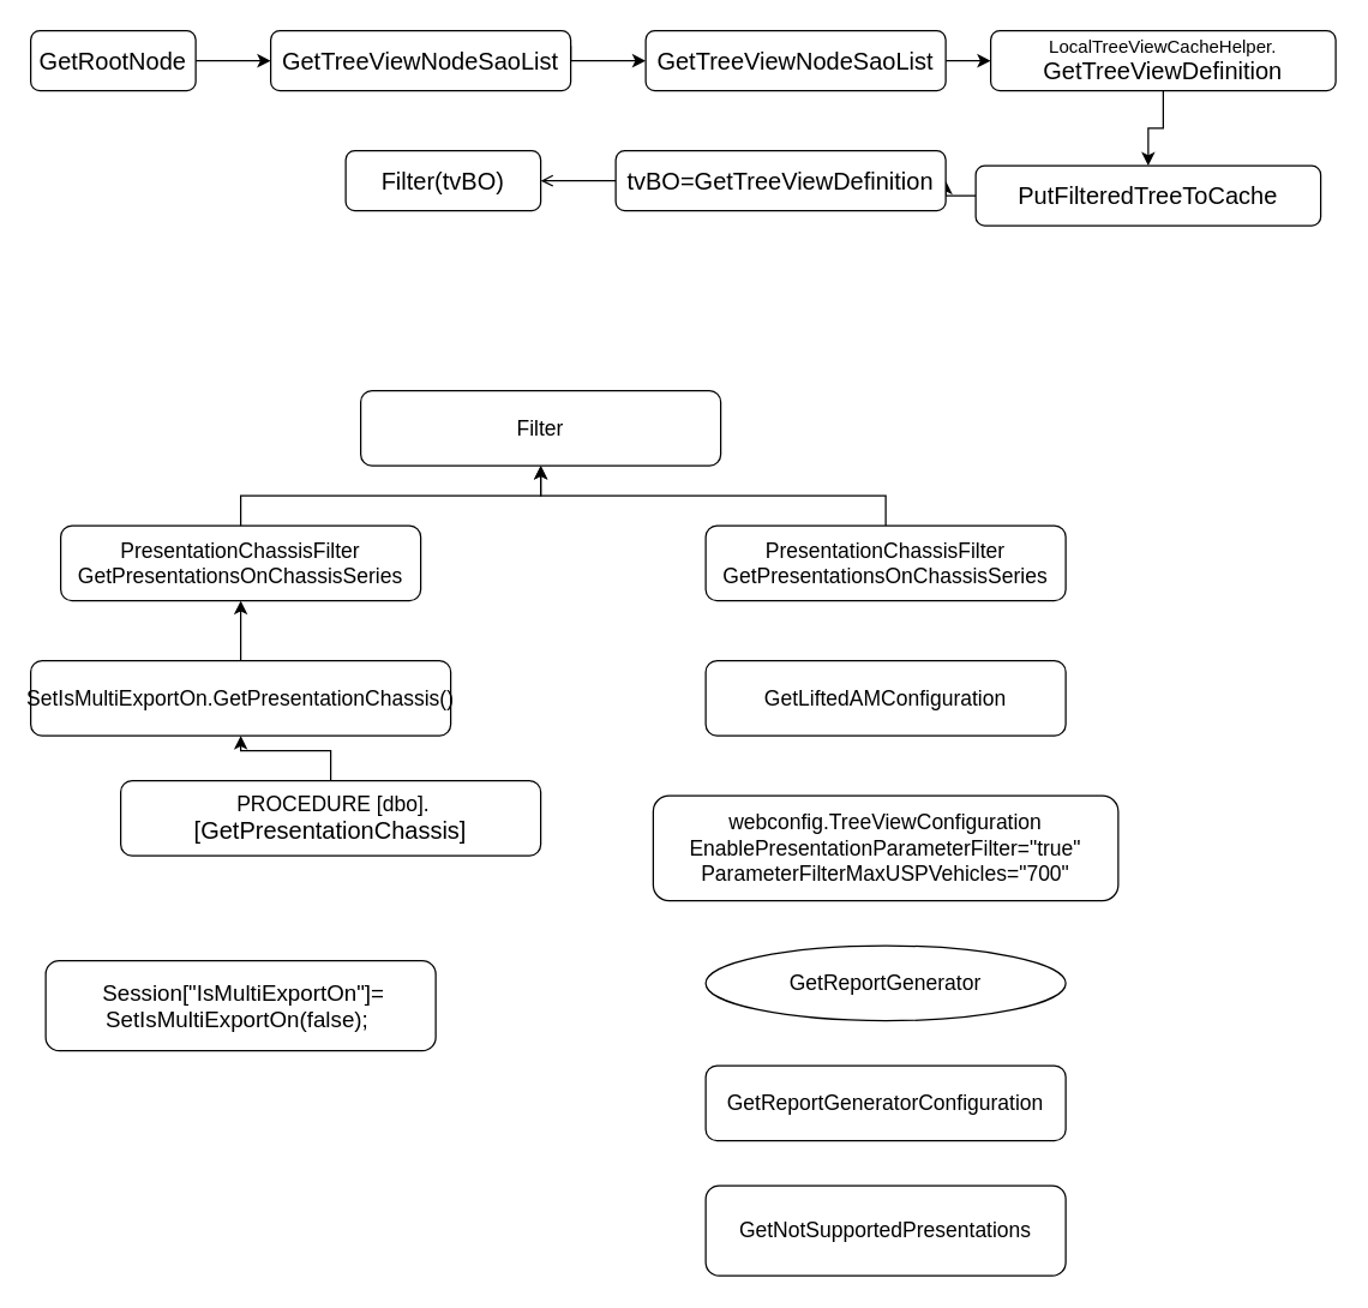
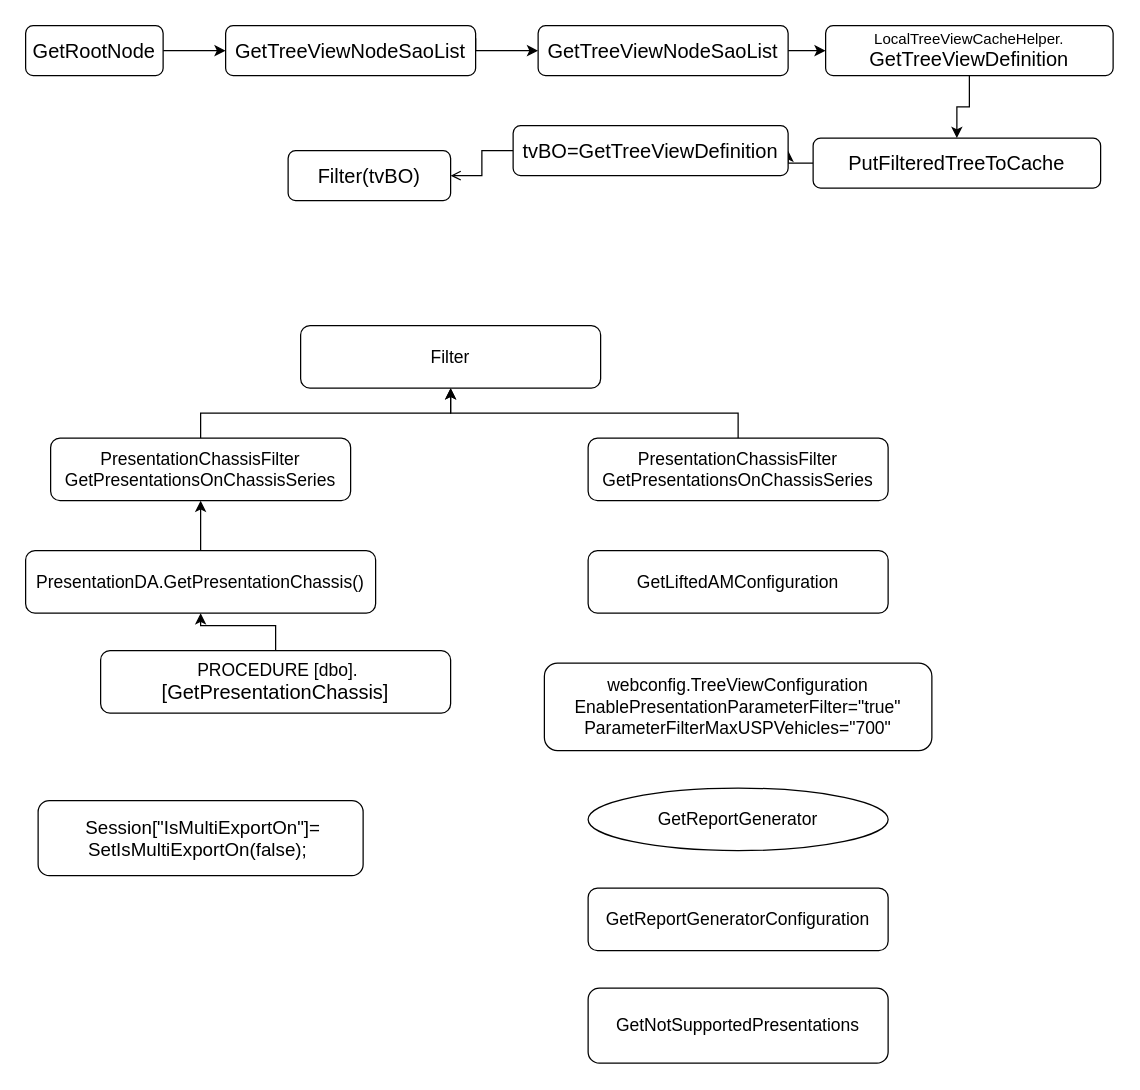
  <mxCell id="0" />
  <mxCell id="1" parent="0" />
  <mxCell id="2" style="edgeStyle=orthogonalEdgeStyle;rounded=0;orthogonalLoop=1;jettySize=auto;html=1;exitX=1;exitY=0.5;exitDx=0;exitDy=0;" edge="1" parent="1" source="3" target="5"><mxGeometry relative="1" as="geometry" /></mxCell>
  <mxCell id="3" value="&lt;font style=&quot;font-size: 16px;&quot;&gt;GetRootNode&lt;/font&gt;" style="rounded=1;whiteSpace=wrap;html=1;" vertex="1" parent="1"><mxGeometry x="20" y="20" width="110" height="40" as="geometry" /></mxCell>
  <mxCell id="4" style="edgeStyle=orthogonalEdgeStyle;rounded=0;orthogonalLoop=1;jettySize=auto;html=1;exitX=1;exitY=0.25;exitDx=0;exitDy=0;entryX=0;entryY=0.5;entryDx=0;entryDy=0;" edge="1" parent="1" source="5" target="7"><mxGeometry relative="1" as="geometry"><Array as="points"><mxPoint x="380" y="40" /></Array></mxGeometry></mxCell>
  <mxCell id="5" value="&lt;font style=&quot;font-size: 16px;&quot;&gt;GetTreeViewNodeSaoList&lt;/font&gt;" style="rounded=1;whiteSpace=wrap;html=1;" vertex="1" parent="1"><mxGeometry x="180" y="20" width="200" height="40" as="geometry" /></mxCell>
  <mxCell id="6" style="edgeStyle=orthogonalEdgeStyle;rounded=0;orthogonalLoop=1;jettySize=auto;html=1;" edge="1" parent="1" source="7" target="9"><mxGeometry relative="1" as="geometry" /></mxCell>
  <mxCell id="7" value="&lt;font style=&quot;font-size: 16px;&quot;&gt;GetTreeViewNodeSaoList&lt;/font&gt;" style="rounded=1;whiteSpace=wrap;html=1;" vertex="1" parent="1"><mxGeometry x="430" y="20" width="200" height="40" as="geometry" /></mxCell>
  <mxCell id="8" style="edgeStyle=orthogonalEdgeStyle;rounded=0;orthogonalLoop=1;jettySize=auto;html=1;exitX=0.5;exitY=1;exitDx=0;exitDy=0;entryX=0.5;entryY=0;entryDx=0;entryDy=0;" edge="1" parent="1" source="9" target="11"><mxGeometry relative="1" as="geometry" /></mxCell>
  <mxCell id="9" value="LocalTreeViewCacheHelper.&lt;br style=&quot;border-color: var(--border-color);&quot;&gt;&lt;font style=&quot;border-color: var(--border-color); font-size: 16px;&quot;&gt;GetTreeViewDefinition&lt;/font&gt;" style="rounded=1;whiteSpace=wrap;html=1;" vertex="1" parent="1"><mxGeometry x="660" y="20" width="230" height="40" as="geometry" /></mxCell>
  <mxCell id="10" style="edgeStyle=orthogonalEdgeStyle;rounded=0;orthogonalLoop=1;jettySize=auto;html=1;exitX=0;exitY=0.5;exitDx=0;exitDy=0;entryX=1;entryY=0.5;entryDx=0;entryDy=0;" edge="1" parent="1" source="11" target="13"><mxGeometry relative="1" as="geometry" /></mxCell>
  <mxCell id="11" value="&lt;font style=&quot;&quot;&gt;&lt;font style=&quot;font-size: 16px;&quot;&gt;PutFilteredTreeToCache&lt;/font&gt;&lt;br&gt;&lt;/font&gt;" style="rounded=1;whiteSpace=wrap;html=1;" vertex="1" parent="1"><mxGeometry x="650" y="110" width="230" height="40" as="geometry" /></mxCell>
  <mxCell id="12" value="" style="edgeStyle=orthogonalEdgeStyle;rounded=0;orthogonalLoop=1;jettySize=auto;html=1;endArrow=open;" edge="1" parent="1" source="13" target="14"><mxGeometry relative="1" as="geometry" /></mxCell>
  <mxCell id="13" value="&lt;font style=&quot;&quot;&gt;&lt;font style=&quot;font-size: 16px;&quot;&gt;tvBO=GetTreeViewDefinition&lt;/font&gt;&lt;br&gt;&lt;/font&gt;" style="rounded=1;whiteSpace=wrap;html=1;" vertex="1" parent="1"><mxGeometry x="410" y="100" width="220" height="40" as="geometry" /></mxCell>
- <mxCell id="14" value="&lt;font style=&quot;&quot;&gt;&lt;font style=&quot;font-size: 16px;&quot;&gt;Filter(tvBO)&lt;/font&gt;&lt;br&gt;&lt;/font&gt;" style="rounded=1;whiteSpace=wrap;html=1;" vertex="1" parent="1"><mxGeometry x="230" y="100" width="130" height="40" as="geometry" /></mxCell>
+ <mxCell id="14" value="&lt;font style=&quot;&quot;&gt;&lt;font style=&quot;font-size: 16px;&quot;&gt;Filter(tvBO)&lt;/font&gt;&lt;br&gt;&lt;/font&gt;" style="rounded=1;whiteSpace=wrap;html=1;" vertex="1" parent="1"><mxGeometry x="230" y="120" width="130" height="40" as="geometry" /></mxCell>
  <mxCell id="15" value="" style="edgeStyle=orthogonalEdgeStyle;rounded=0;orthogonalLoop=1;jettySize=auto;html=1;" edge="1" parent="1" source="16" target="17"><mxGeometry relative="1" as="geometry" /></mxCell>
  <mxCell id="16" value="&lt;font style=&quot;font-size: 14px;&quot;&gt;PresentationChassisFilter&lt;br&gt;GetPresentationsOnChassisSeries&lt;/font&gt;" style="rounded=1;whiteSpace=wrap;html=1;" vertex="1" parent="1"><mxGeometry x="40" y="350" width="240" height="50" as="geometry" /></mxCell>
  <mxCell id="17" value="&lt;font style=&quot;font-size: 14px;&quot;&gt;Filter&lt;/font&gt;" style="rounded=1;whiteSpace=wrap;html=1;" vertex="1" parent="1"><mxGeometry x="240" y="260" width="240" height="50" as="geometry" /></mxCell>
  <mxCell id="18" value="" style="edgeStyle=orthogonalEdgeStyle;rounded=0;orthogonalLoop=1;jettySize=auto;html=1;" edge="1" parent="1" source="19" target="16"><mxGeometry relative="1" as="geometry" /></mxCell>
- <mxCell id="19" value="&lt;font style=&quot;font-size: 14px;&quot;&gt;SetIsMultiExportOn.GetPresentationChassis()&lt;/font&gt;" style="rounded=1;whiteSpace=wrap;html=1;" vertex="1" parent="1"><mxGeometry x="20" y="440" width="280" height="50" as="geometry" /></mxCell>
+ <mxCell id="19" value="&lt;font style=&quot;font-size: 14px;&quot;&gt;PresentationDA.GetPresentationChassis()&lt;/font&gt;" style="rounded=1;whiteSpace=wrap;html=1;" vertex="1" parent="1"><mxGeometry x="20" y="440" width="280" height="50" as="geometry" /></mxCell>
  <mxCell id="20" value="" style="edgeStyle=orthogonalEdgeStyle;rounded=0;orthogonalLoop=1;jettySize=auto;html=1;" edge="1" parent="1" source="21" target="19"><mxGeometry relative="1" as="geometry" /></mxCell>
  <mxCell id="21" value="&lt;font style=&quot;font-size: 14px;&quot;&gt;&amp;nbsp;PROCEDURE [dbo].&lt;/font&gt;&lt;font style=&quot;font-size: 16px;&quot;&gt;[GetPresentationChassis]&lt;/font&gt;" style="rounded=1;whiteSpace=wrap;html=1;" vertex="1" parent="1"><mxGeometry x="80" y="520" width="280" height="50" as="geometry" /></mxCell>
  <mxCell id="22" style="edgeStyle=orthogonalEdgeStyle;rounded=0;orthogonalLoop=1;jettySize=auto;html=1;exitX=0.5;exitY=0;exitDx=0;exitDy=0;entryX=0.5;entryY=1;entryDx=0;entryDy=0;" edge="1" parent="1" source="23" target="17"><mxGeometry relative="1" as="geometry" /></mxCell>
  <mxCell id="23" value="&lt;font style=&quot;font-size: 14px;&quot;&gt;PresentationChassisFilter&lt;br&gt;GetPresentationsOnChassisSeries&lt;/font&gt;" style="rounded=1;whiteSpace=wrap;html=1;" vertex="1" parent="1"><mxGeometry x="470" y="350" width="240" height="50" as="geometry" /></mxCell>
  <mxCell id="24" value="&lt;font style=&quot;font-size: 14px;&quot;&gt;GetLiftedAMConfiguration&lt;/font&gt;" style="rounded=1;whiteSpace=wrap;html=1;" vertex="1" parent="1"><mxGeometry x="470" y="440" width="240" height="50" as="geometry" /></mxCell>
  <mxCell id="25" value="&lt;font style=&quot;font-size: 14px;&quot;&gt;GetReportGenerator&lt;/font&gt;" style="ellipse;whiteSpace=wrap;html=1;" vertex="1" parent="1"><mxGeometry x="470" y="630" width="240" height="50" as="geometry" /></mxCell>
  <mxCell id="26" value="&lt;font style=&quot;font-size: 14px;&quot;&gt;GetReportGeneratorConfiguration&lt;/font&gt;" style="rounded=1;whiteSpace=wrap;html=1;" vertex="1" parent="1"><mxGeometry x="470" y="710" width="240" height="50" as="geometry" /></mxCell>
  <mxCell id="27" value="&lt;font style=&quot;font-size: 14px;&quot;&gt;webconfig.TreeViewConfiguration EnablePresentationParameterFilter=&quot;true&quot; ParameterFilterMaxUSPVehicles=&quot;700&quot;&lt;/font&gt;" style="rounded=1;whiteSpace=wrap;html=1;" vertex="1" parent="1"><mxGeometry x="435" y="530" width="310" height="70" as="geometry" /></mxCell>
  <mxCell id="28" value="&lt;font style=&quot;font-size: 14px;&quot;&gt;GetNotSupportedPresentations&lt;/font&gt;" style="rounded=1;whiteSpace=wrap;html=1;" vertex="1" parent="1"><mxGeometry x="470" y="790" width="240" height="60" as="geometry" /></mxCell>
  <mxCell id="29" value="&lt;font style=&quot;font-size: 15px;&quot;&gt;&amp;nbsp;Session[&quot;IsMultiExportOn&quot;]=&lt;br&gt;SetIsMultiExportOn(false);&amp;nbsp;&lt;/font&gt;" style="rounded=1;whiteSpace=wrap;html=1;" vertex="1" parent="1"><mxGeometry x="30" y="640" width="260" height="60" as="geometry" /></mxCell>
